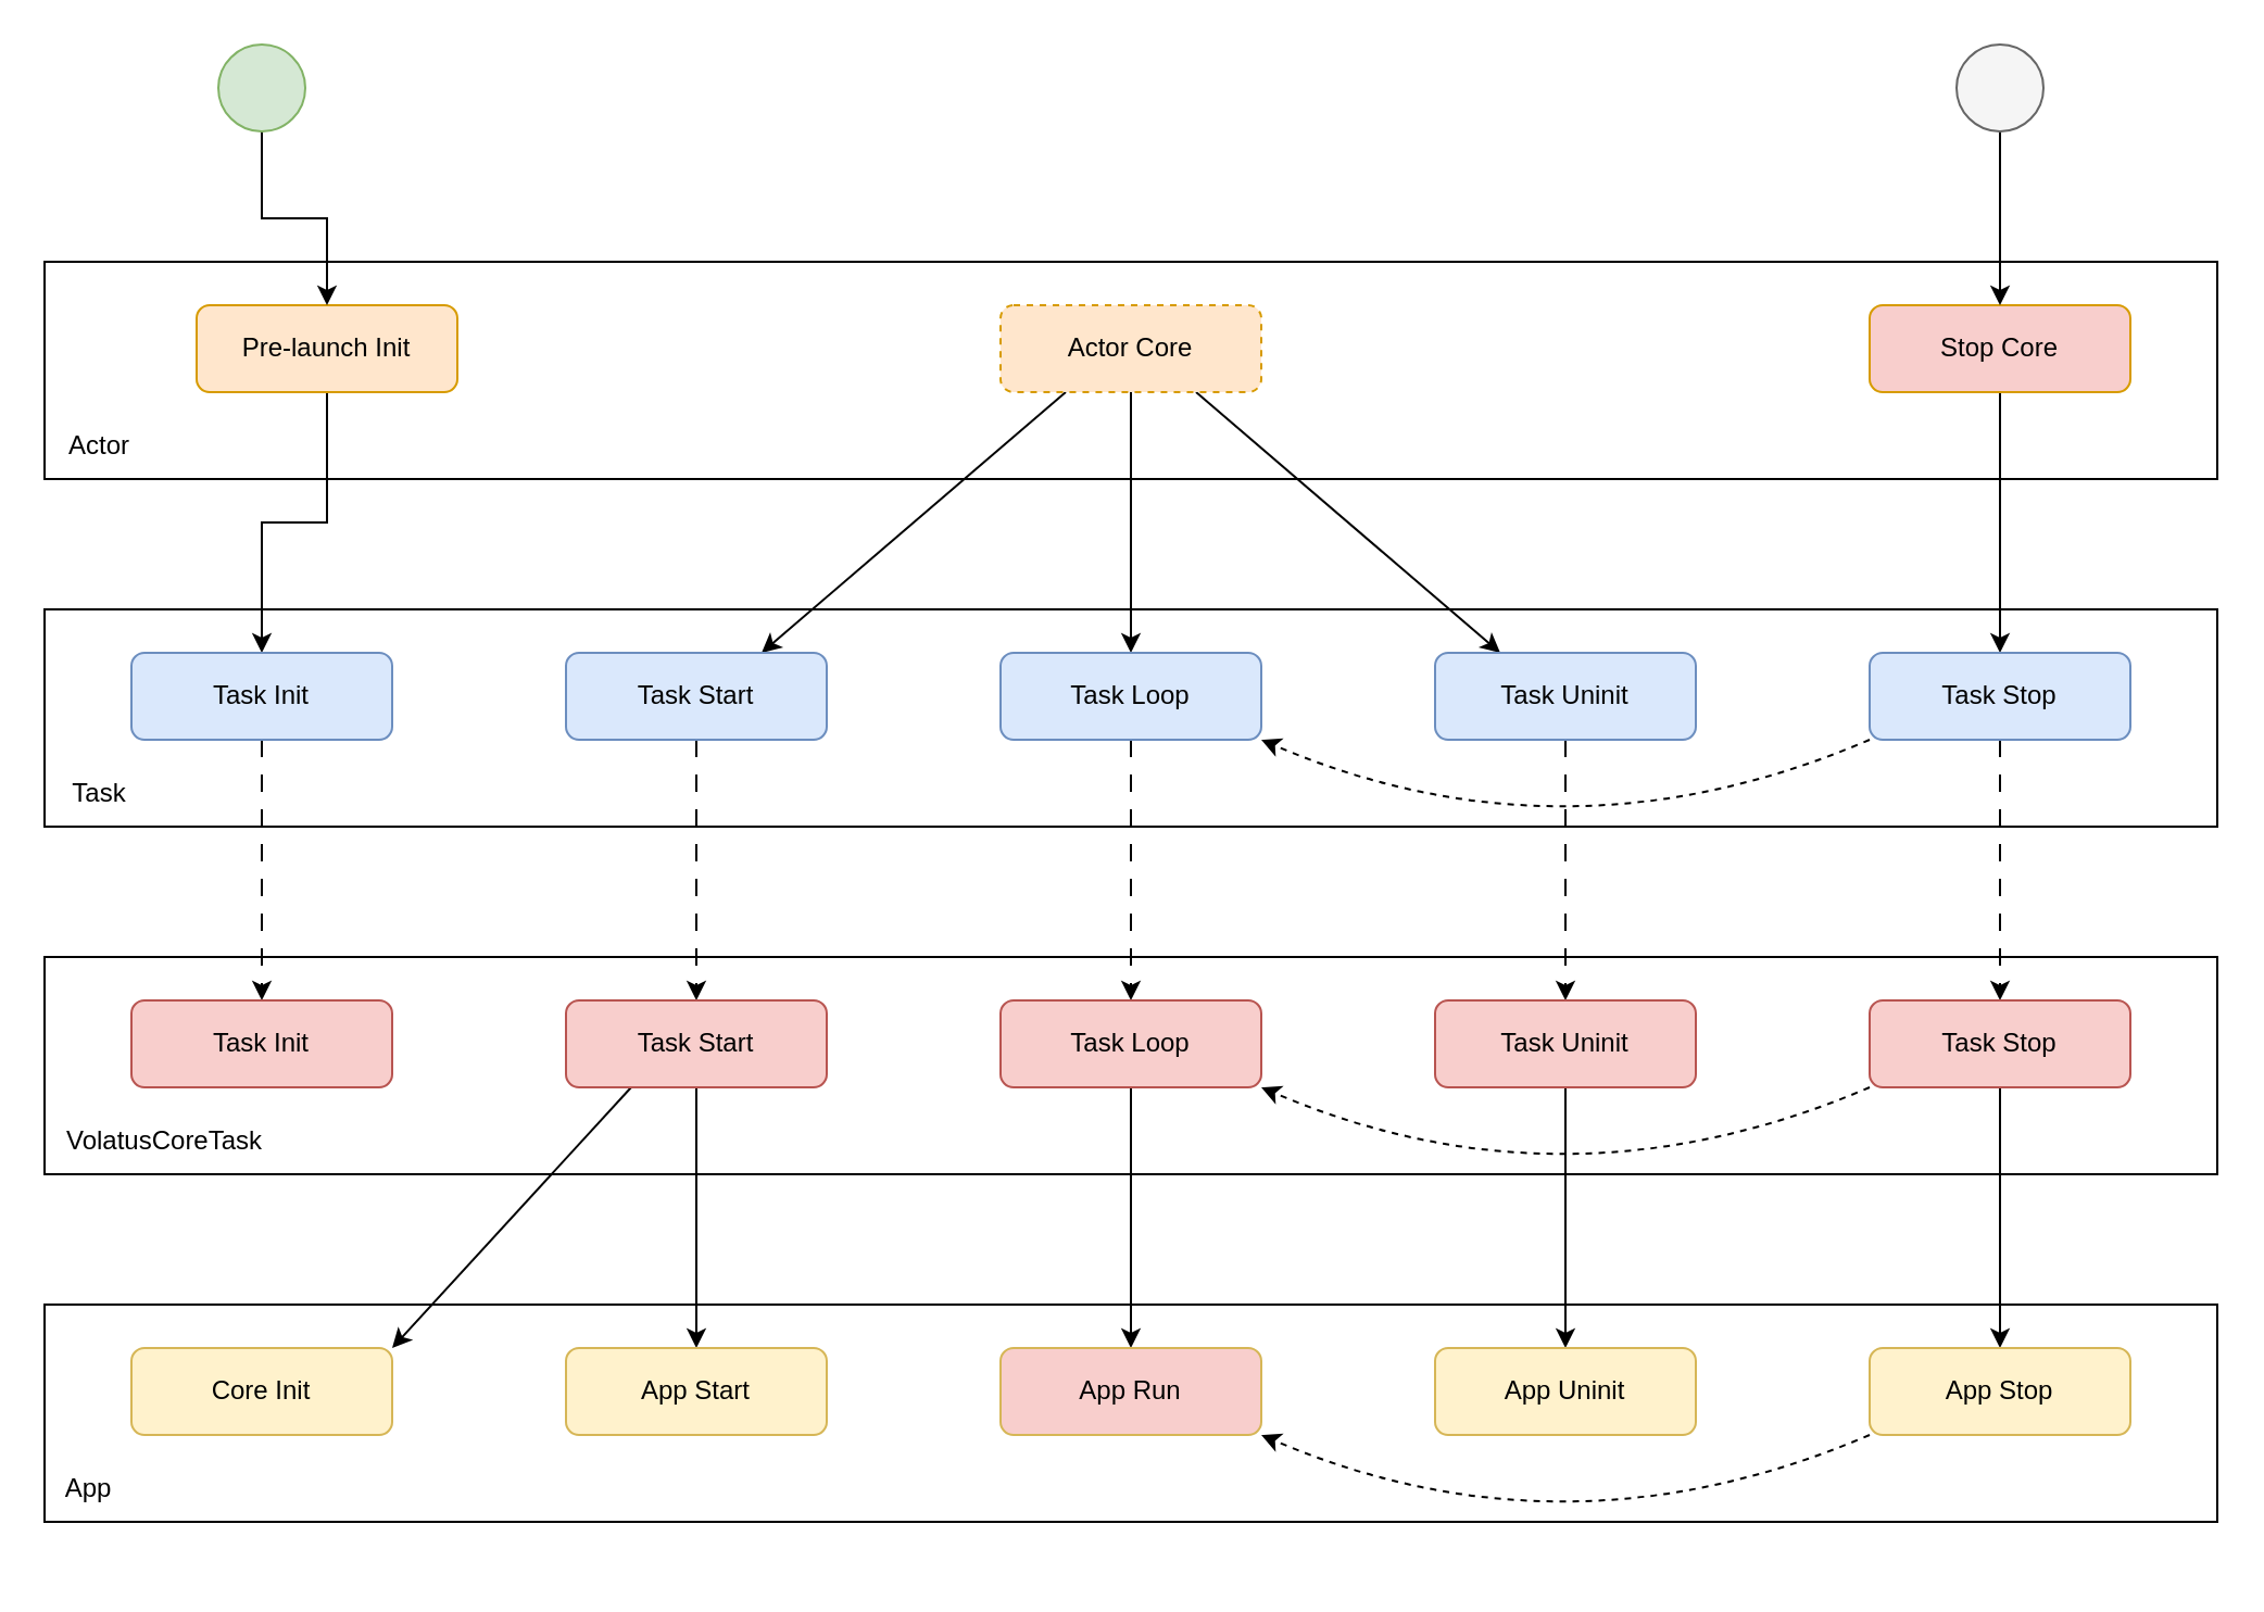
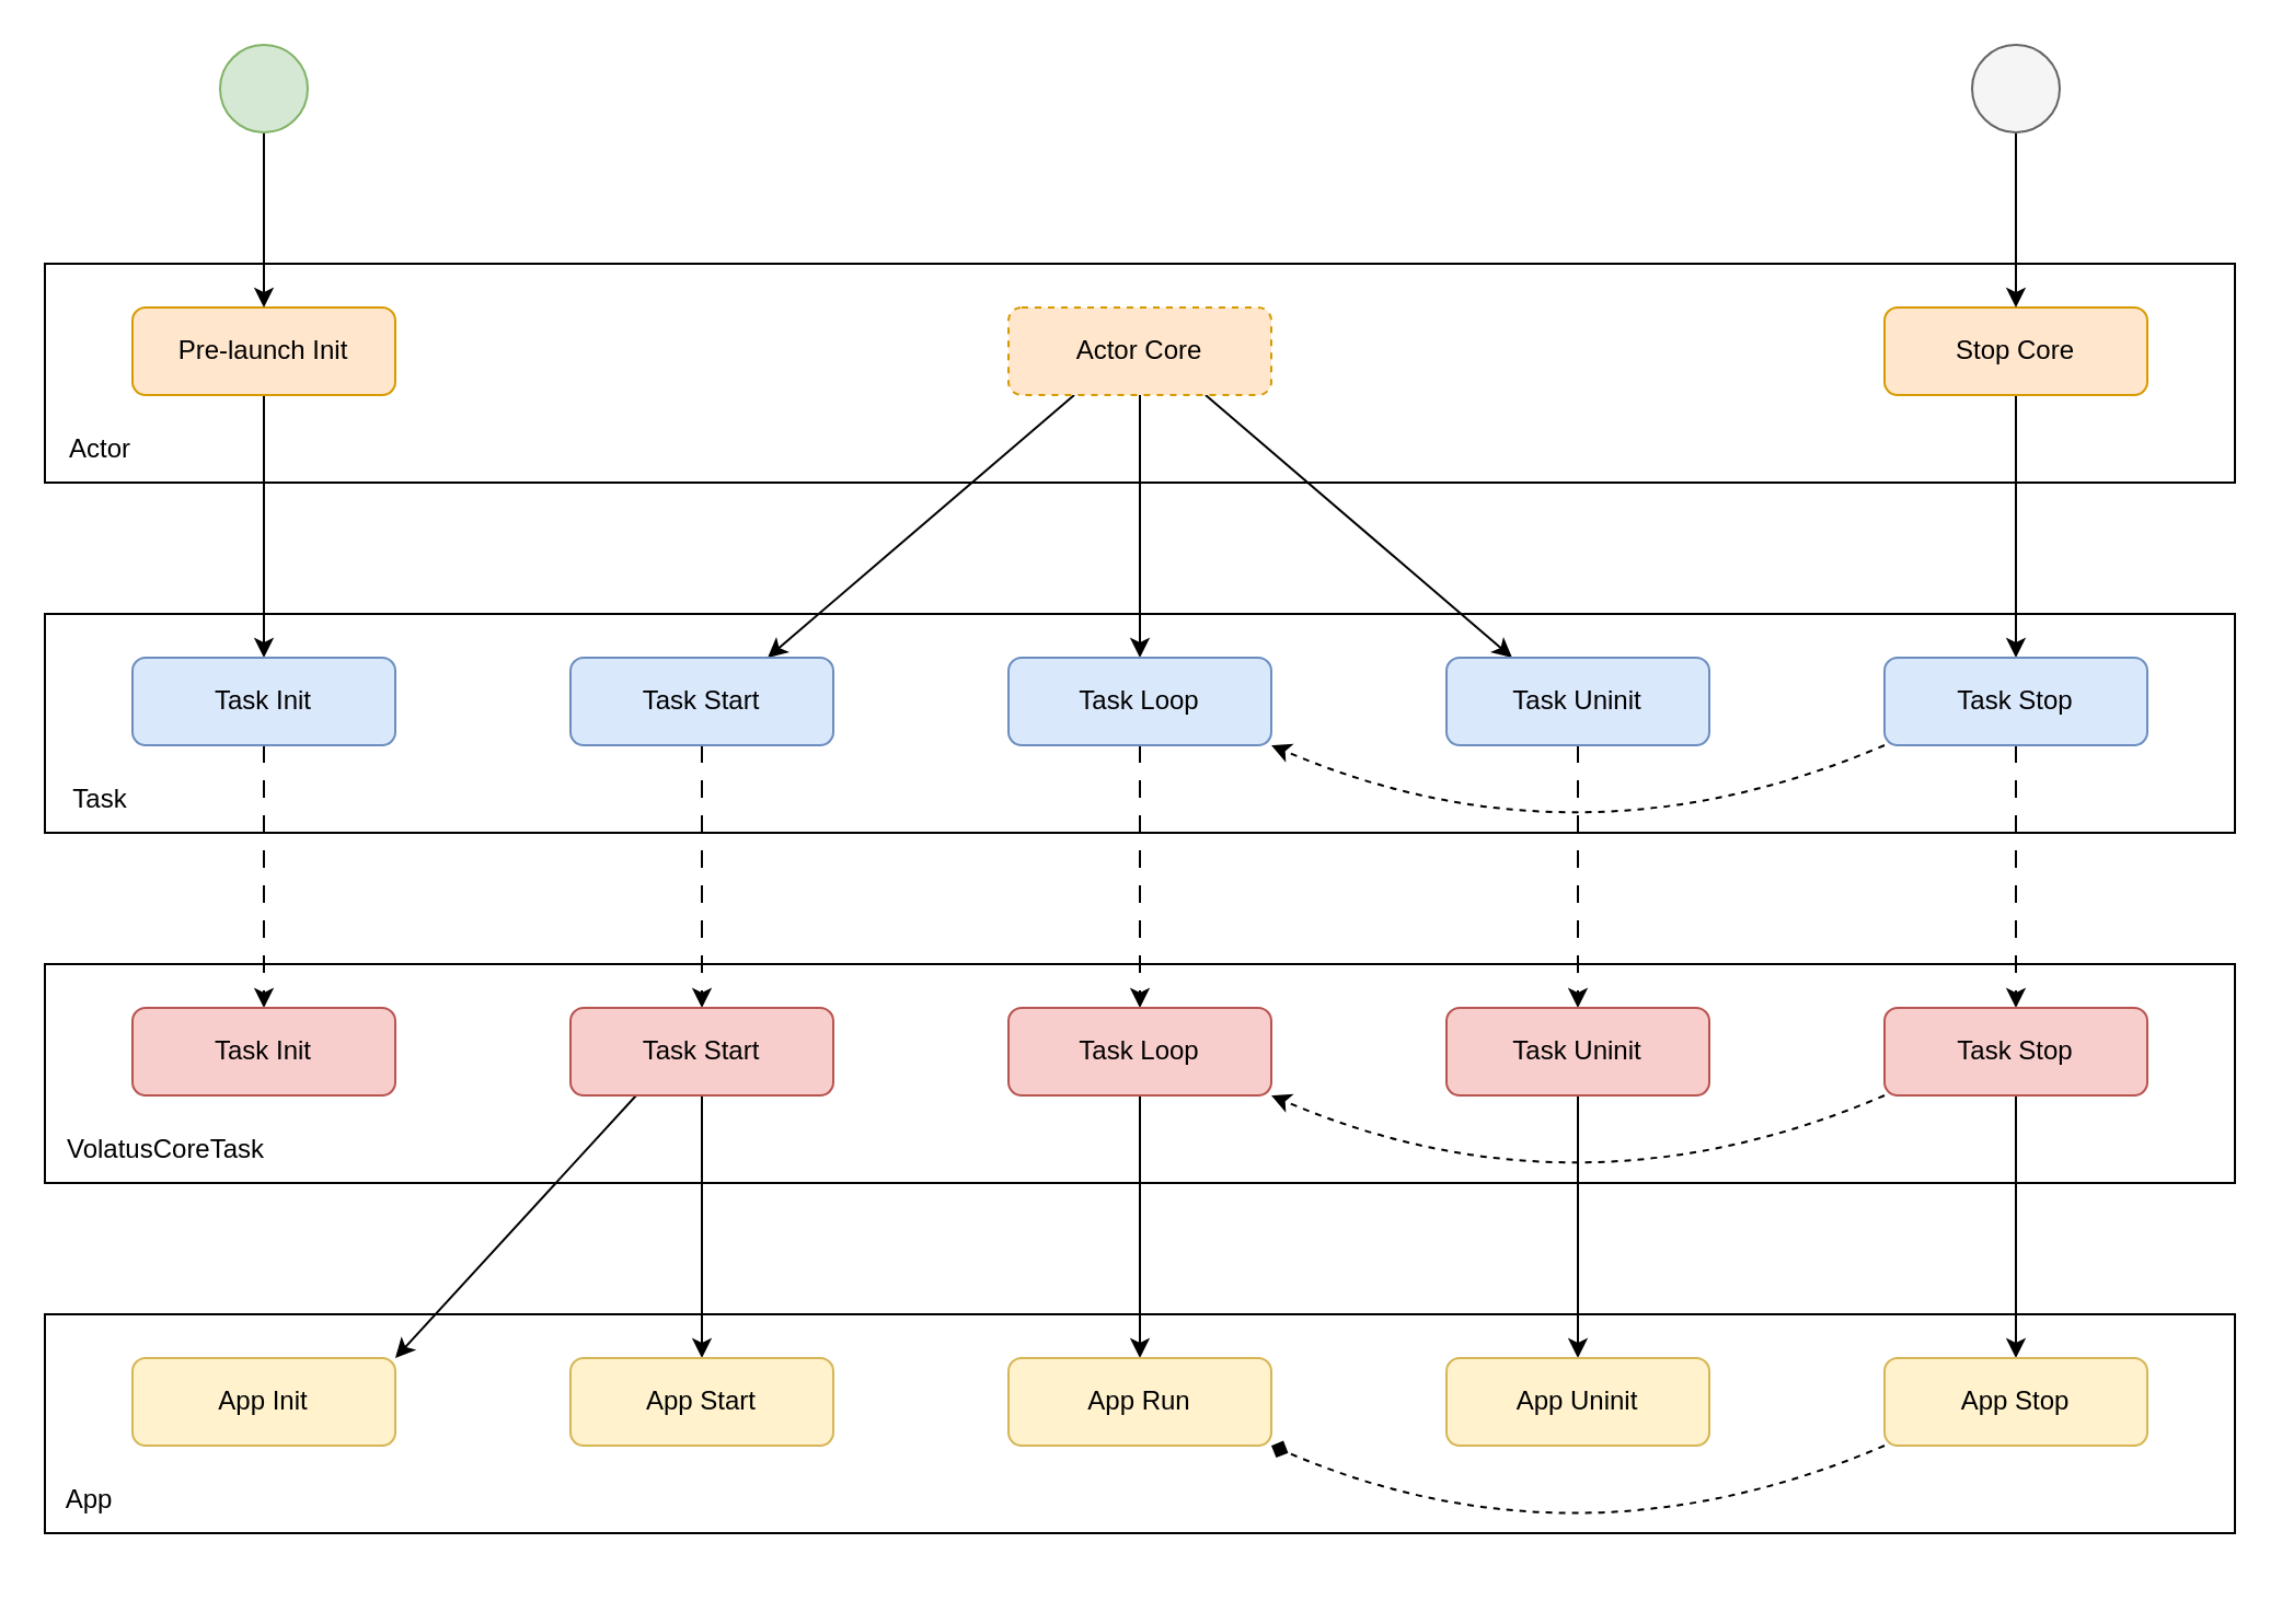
  <mxCell id="0" />
  <mxCell id="1" parent="0" />
  <mxCell id="2" value="" style="rounded=0;whiteSpace=wrap;html=1;movable=1;resizable=1;rotatable=1;deletable=1;editable=1;locked=0;connectable=1;" vertex="1" parent="1"><mxGeometry x="20" y="280" width="1000" height="100" as="geometry" /></mxCell>
  <mxCell id="3" value="" style="rounded=0;whiteSpace=wrap;html=1;movable=1;resizable=1;rotatable=1;deletable=1;editable=1;locked=0;connectable=1;" vertex="1" parent="1"><mxGeometry x="20" y="120" width="1000" height="100" as="geometry" /></mxCell>
  <mxCell id="4" value="" style="rounded=0;whiteSpace=wrap;html=1;movable=1;resizable=1;rotatable=1;deletable=1;editable=1;locked=0;connectable=1;" vertex="1" parent="1"><mxGeometry x="20" y="600" width="1000" height="100" as="geometry" /></mxCell>
  <mxCell id="5" value="" style="rounded=0;whiteSpace=wrap;html=1;movable=1;resizable=1;rotatable=1;deletable=1;editable=1;locked=0;connectable=1;" vertex="1" parent="1"><mxGeometry x="20" y="440" width="1000" height="100" as="geometry" /></mxCell>
  <mxCell id="6" style="edgeStyle=orthogonalEdgeStyle;rounded=0;orthogonalLoop=1;jettySize=auto;html=1;exitX=0.5;exitY=1;exitDx=0;exitDy=0;entryX=0.5;entryY=0;entryDx=0;entryDy=0;" edge="1" parent="1" source="7" target="15"><mxGeometry relative="1" as="geometry" /></mxCell>
- <mxCell id="7" value="Pre-launch Init" style="rounded=1;whiteSpace=wrap;html=1;fillColor=#ffe6cc;strokeColor=#d79b00;" vertex="1" parent="1"><mxGeometry x="90" y="140" width="120" height="40" as="geometry" /></mxCell>
+ <mxCell id="7" value="Pre-launch Init" style="rounded=1;whiteSpace=wrap;html=1;fillColor=#ffe6cc;strokeColor=#d79b00;" vertex="1" parent="1"><mxGeometry x="60" y="140" width="120" height="40" as="geometry" /></mxCell>
  <mxCell id="8" style="rounded=0;orthogonalLoop=1;jettySize=auto;html=1;exitX=0.25;exitY=1;exitDx=0;exitDy=0;entryX=0.75;entryY=0;entryDx=0;entryDy=0;" edge="1" parent="1" source="11" target="17"><mxGeometry relative="1" as="geometry" /></mxCell>
  <mxCell id="9" style="rounded=0;orthogonalLoop=1;jettySize=auto;html=1;exitX=0.5;exitY=1;exitDx=0;exitDy=0;entryX=0.5;entryY=0;entryDx=0;entryDy=0;" edge="1" parent="1" source="11" target="19"><mxGeometry relative="1" as="geometry" /></mxCell>
  <mxCell id="10" style="rounded=0;orthogonalLoop=1;jettySize=auto;html=1;exitX=0.75;exitY=1;exitDx=0;exitDy=0;entryX=0.25;entryY=0;entryDx=0;entryDy=0;" edge="1" parent="1" source="11" target="24"><mxGeometry relative="1" as="geometry" /></mxCell>
  <mxCell id="11" value="Actor Core" style="rounded=1;whiteSpace=wrap;html=1;fillColor=#ffe6cc;strokeColor=#d79b00;dashed=1;" vertex="1" parent="1"><mxGeometry x="460" y="140" width="120" height="40" as="geometry" /></mxCell>
  <mxCell id="12" style="edgeStyle=orthogonalEdgeStyle;rounded=0;orthogonalLoop=1;jettySize=auto;html=1;exitX=0.5;exitY=1;exitDx=0;exitDy=0;entryX=0.5;entryY=0;entryDx=0;entryDy=0;" edge="1" parent="1" source="13" target="22"><mxGeometry relative="1" as="geometry" /></mxCell>
- <mxCell id="13" value="Stop Core" style="rounded=1;whiteSpace=wrap;html=1;fillColor=#f8cecc;strokeColor=#d79b00;" vertex="1" parent="1"><mxGeometry x="860" y="140" width="120" height="40" as="geometry" /></mxCell>
+ <mxCell id="13" value="Stop Core" style="rounded=1;whiteSpace=wrap;html=1;fillColor=#ffe6cc;strokeColor=#d79b00;" vertex="1" parent="1"><mxGeometry x="860" y="140" width="120" height="40" as="geometry" /></mxCell>
  <mxCell id="14" style="edgeStyle=orthogonalEdgeStyle;rounded=0;orthogonalLoop=1;jettySize=auto;html=1;exitX=0.5;exitY=1;exitDx=0;exitDy=0;entryX=0.5;entryY=0;entryDx=0;entryDy=0;dashed=1;dashPattern=8 8;" edge="1" parent="1" source="15" target="30"><mxGeometry relative="1" as="geometry" /></mxCell>
  <mxCell id="15" value="Task Init" style="rounded=1;whiteSpace=wrap;html=1;fillColor=#dae8fc;strokeColor=#6c8ebf;" vertex="1" parent="1"><mxGeometry x="60" y="300" width="120" height="40" as="geometry" /></mxCell>
  <mxCell id="16" style="edgeStyle=orthogonalEdgeStyle;rounded=0;orthogonalLoop=1;jettySize=auto;html=1;exitX=0.5;exitY=1;exitDx=0;exitDy=0;entryX=0.5;entryY=0;entryDx=0;entryDy=0;dashed=1;dashPattern=8 8;" edge="1" parent="1" source="17" target="33"><mxGeometry relative="1" as="geometry" /></mxCell>
  <mxCell id="17" value="Task Start" style="rounded=1;whiteSpace=wrap;html=1;fillColor=#dae8fc;strokeColor=#6c8ebf;" vertex="1" parent="1"><mxGeometry x="260" y="300" width="120" height="40" as="geometry" /></mxCell>
  <mxCell id="18" style="edgeStyle=orthogonalEdgeStyle;rounded=0;orthogonalLoop=1;jettySize=auto;html=1;exitX=0.5;exitY=1;exitDx=0;exitDy=0;entryX=0.5;entryY=0;entryDx=0;entryDy=0;dashed=1;dashPattern=8 8;" edge="1" parent="1" source="19" target="35"><mxGeometry relative="1" as="geometry" /></mxCell>
  <mxCell id="19" value="Task Loop" style="rounded=1;whiteSpace=wrap;html=1;fillColor=#dae8fc;strokeColor=#6c8ebf;" vertex="1" parent="1"><mxGeometry x="460" y="300" width="120" height="40" as="geometry" /></mxCell>
  <mxCell id="20" style="rounded=0;orthogonalLoop=1;jettySize=auto;html=1;exitX=0;exitY=1;exitDx=0;exitDy=0;entryX=1;entryY=1;entryDx=0;entryDy=0;curved=1;dashed=1;" edge="1" parent="1" source="22" target="19"><mxGeometry relative="1" as="geometry"><Array as="points"><mxPoint x="720" y="400" /></Array></mxGeometry></mxCell>
  <mxCell id="21" style="edgeStyle=orthogonalEdgeStyle;rounded=0;orthogonalLoop=1;jettySize=auto;html=1;exitX=0.5;exitY=1;exitDx=0;exitDy=0;entryX=0.5;entryY=0;entryDx=0;entryDy=0;dashed=1;dashPattern=8 8;" edge="1" parent="1" source="22" target="40"><mxGeometry relative="1" as="geometry" /></mxCell>
  <mxCell id="22" value="Task Stop" style="rounded=1;whiteSpace=wrap;html=1;fillColor=#dae8fc;strokeColor=#6c8ebf;" vertex="1" parent="1"><mxGeometry x="860" y="300" width="120" height="40" as="geometry" /></mxCell>
  <mxCell id="23" style="edgeStyle=orthogonalEdgeStyle;rounded=0;orthogonalLoop=1;jettySize=auto;html=1;exitX=0.5;exitY=1;exitDx=0;exitDy=0;entryX=0.5;entryY=0;entryDx=0;entryDy=0;dashed=1;dashPattern=8 8;" edge="1" parent="1" source="24" target="37"><mxGeometry relative="1" as="geometry" /></mxCell>
  <mxCell id="24" value="Task Uninit" style="rounded=1;whiteSpace=wrap;html=1;fillColor=#dae8fc;strokeColor=#6c8ebf;" vertex="1" parent="1"><mxGeometry x="660" y="300" width="120" height="40" as="geometry" /></mxCell>
  <mxCell id="25" style="rounded=0;orthogonalLoop=1;jettySize=auto;html=1;exitX=0.5;exitY=1;exitDx=0;exitDy=0;entryX=0.5;entryY=0;entryDx=0;entryDy=0;" edge="1" parent="1" source="26" target="13"><mxGeometry relative="1" as="geometry" /></mxCell>
  <mxCell id="26" value="" style="ellipse;whiteSpace=wrap;html=1;aspect=fixed;fillColor=#f5f5f5;fontColor=#333333;strokeColor=#666666;" vertex="1" parent="1"><mxGeometry x="900" y="20" width="40" height="40" as="geometry" /></mxCell>
  <mxCell id="27" style="edgeStyle=orthogonalEdgeStyle;rounded=0;orthogonalLoop=1;jettySize=auto;html=1;exitX=0.5;exitY=1;exitDx=0;exitDy=0;entryX=0.5;entryY=0;entryDx=0;entryDy=0;" edge="1" parent="1" source="28" target="7"><mxGeometry relative="1" as="geometry" /></mxCell>
  <mxCell id="28" value="" style="ellipse;whiteSpace=wrap;html=1;aspect=fixed;fillColor=#d5e8d4;strokeColor=#82b366;" vertex="1" parent="1"><mxGeometry x="100" y="20" width="40" height="40" as="geometry" /></mxCell>
  <mxCell id="29" value="VolatusCoreTask" style="text;html=1;align=center;verticalAlign=middle;resizable=0;points=[];autosize=1;strokeColor=none;fillColor=none;" vertex="1" parent="1"><mxGeometry x="20" y="510" width="110" height="30" as="geometry" /></mxCell>
  <mxCell id="30" value="Task Init" style="rounded=1;whiteSpace=wrap;html=1;fillColor=#f8cecc;strokeColor=#b85450;" vertex="1" parent="1"><mxGeometry x="60" y="460" width="120" height="40" as="geometry" /></mxCell>
  <mxCell id="31" style="edgeStyle=orthogonalEdgeStyle;rounded=0;orthogonalLoop=1;jettySize=auto;html=1;exitX=0.5;exitY=1;exitDx=0;exitDy=0;entryX=0.5;entryY=0;entryDx=0;entryDy=0;" edge="1" parent="1" source="33" target="42"><mxGeometry relative="1" as="geometry" /></mxCell>
  <mxCell id="32" style="rounded=0;orthogonalLoop=1;jettySize=auto;html=1;exitX=0.25;exitY=1;exitDx=0;exitDy=0;entryX=1;entryY=0;entryDx=0;entryDy=0;" edge="1" parent="1" source="33" target="41"><mxGeometry relative="1" as="geometry" /></mxCell>
  <mxCell id="33" value="Task Start" style="rounded=1;whiteSpace=wrap;html=1;fillColor=#f8cecc;strokeColor=#b85450;" vertex="1" parent="1"><mxGeometry x="260" y="460" width="120" height="40" as="geometry" /></mxCell>
  <mxCell id="34" style="edgeStyle=orthogonalEdgeStyle;rounded=0;orthogonalLoop=1;jettySize=auto;html=1;exitX=0.5;exitY=1;exitDx=0;exitDy=0;entryX=0.5;entryY=0;entryDx=0;entryDy=0;" edge="1" parent="1" source="35" target="43"><mxGeometry relative="1" as="geometry" /></mxCell>
  <mxCell id="35" value="Task Loop" style="rounded=1;whiteSpace=wrap;html=1;fillColor=#f8cecc;strokeColor=#b85450;" vertex="1" parent="1"><mxGeometry x="460" y="460" width="120" height="40" as="geometry" /></mxCell>
  <mxCell id="36" style="edgeStyle=orthogonalEdgeStyle;rounded=0;orthogonalLoop=1;jettySize=auto;html=1;exitX=0.5;exitY=1;exitDx=0;exitDy=0;entryX=0.5;entryY=0;entryDx=0;entryDy=0;" edge="1" parent="1" source="37" target="44"><mxGeometry relative="1" as="geometry" /></mxCell>
  <mxCell id="37" value="Task Uninit" style="rounded=1;whiteSpace=wrap;html=1;fillColor=#f8cecc;strokeColor=#b85450;" vertex="1" parent="1"><mxGeometry x="660" y="460" width="120" height="40" as="geometry" /></mxCell>
  <mxCell id="38" style="edgeStyle=orthogonalEdgeStyle;rounded=0;orthogonalLoop=1;jettySize=auto;html=1;exitX=0.5;exitY=1;exitDx=0;exitDy=0;entryX=0.5;entryY=0;entryDx=0;entryDy=0;" edge="1" parent="1" source="40" target="46"><mxGeometry relative="1" as="geometry" /></mxCell>
  <mxCell id="39" style="rounded=0;orthogonalLoop=1;jettySize=auto;html=1;exitX=0;exitY=1;exitDx=0;exitDy=0;entryX=1;entryY=1;entryDx=0;entryDy=0;curved=1;dashed=1;" edge="1" parent="1" source="40" target="35"><mxGeometry relative="1" as="geometry"><Array as="points"><mxPoint x="720" y="560" /></Array></mxGeometry></mxCell>
  <mxCell id="40" value="Task Stop" style="rounded=1;whiteSpace=wrap;html=1;fillColor=#f8cecc;strokeColor=#b85450;" vertex="1" parent="1"><mxGeometry x="860" y="460" width="120" height="40" as="geometry" /></mxCell>
- <mxCell id="41" value="Core Init" style="rounded=1;whiteSpace=wrap;html=1;fillColor=#fff2cc;strokeColor=#d6b656;" vertex="1" parent="1"><mxGeometry x="60" y="620" width="120" height="40" as="geometry" /></mxCell>
+ <mxCell id="41" value="App Init" style="rounded=1;whiteSpace=wrap;html=1;fillColor=#fff2cc;strokeColor=#d6b656;" vertex="1" parent="1"><mxGeometry x="60" y="620" width="120" height="40" as="geometry" /></mxCell>
  <mxCell id="42" value="App Start" style="rounded=1;whiteSpace=wrap;html=1;fillColor=#fff2cc;strokeColor=#d6b656;" vertex="1" parent="1"><mxGeometry x="260" y="620" width="120" height="40" as="geometry" /></mxCell>
- <mxCell id="43" value="App Run" style="rounded=1;whiteSpace=wrap;html=1;fillColor=#f8cecc;strokeColor=#d6b656;" vertex="1" parent="1"><mxGeometry x="460" y="620" width="120" height="40" as="geometry" /></mxCell>
+ <mxCell id="43" value="App Run" style="rounded=1;whiteSpace=wrap;html=1;fillColor=#fff2cc;strokeColor=#d6b656;" vertex="1" parent="1"><mxGeometry x="460" y="620" width="120" height="40" as="geometry" /></mxCell>
  <mxCell id="44" value="App Uninit" style="rounded=1;whiteSpace=wrap;html=1;fillColor=#fff2cc;strokeColor=#d6b656;" vertex="1" parent="1"><mxGeometry x="660" y="620" width="120" height="40" as="geometry" /></mxCell>
- <mxCell id="45" style="rounded=0;orthogonalLoop=1;jettySize=auto;html=1;exitX=0;exitY=1;exitDx=0;exitDy=0;entryX=1;entryY=1;entryDx=0;entryDy=0;dashed=1;curved=1;" edge="1" parent="1" source="46" target="43"><mxGeometry relative="1" as="geometry"><Array as="points"><mxPoint x="720" y="720" /></Array></mxGeometry></mxCell>
+ <mxCell id="45" style="rounded=0;orthogonalLoop=1;jettySize=auto;html=1;exitX=0;exitY=1;exitDx=0;exitDy=0;entryX=1;entryY=1;entryDx=0;entryDy=0;dashed=1;curved=1;endArrow=diamond;" edge="1" parent="1" source="46" target="43"><mxGeometry relative="1" as="geometry"><Array as="points"><mxPoint x="720" y="720" /></Array></mxGeometry></mxCell>
  <mxCell id="46" value="App Stop" style="rounded=1;whiteSpace=wrap;html=1;fillColor=#fff2cc;strokeColor=#d6b656;" vertex="1" parent="1"><mxGeometry x="860" y="620" width="120" height="40" as="geometry" /></mxCell>
  <mxCell id="47" value="App" style="text;html=1;align=center;verticalAlign=middle;resizable=0;points=[];autosize=1;strokeColor=none;fillColor=none;" vertex="1" parent="1"><mxGeometry x="20" y="670" width="40" height="30" as="geometry" /></mxCell>
  <mxCell id="48" value="Actor" style="text;html=1;align=center;verticalAlign=middle;resizable=0;points=[];autosize=1;strokeColor=none;fillColor=none;" vertex="1" parent="1"><mxGeometry x="20" y="190" width="50" height="30" as="geometry" /></mxCell>
  <mxCell id="49" value="Task" style="text;html=1;align=center;verticalAlign=middle;resizable=0;points=[];autosize=1;strokeColor=none;fillColor=none;" vertex="1" parent="1"><mxGeometry x="20" y="350" width="50" height="30" as="geometry" /></mxCell>
